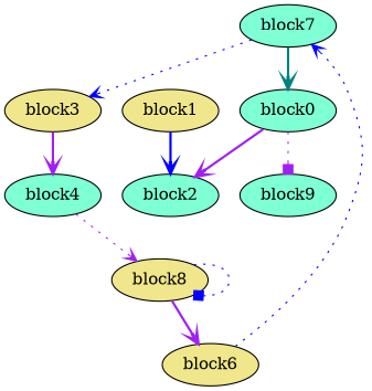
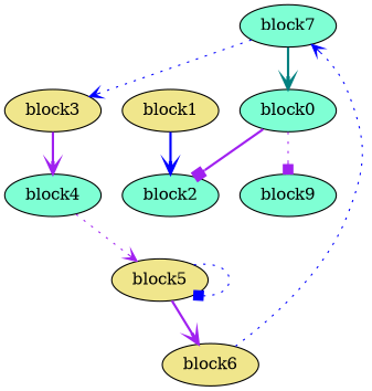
  digraph {
    splines=spline
    node [fillcolor=aquamarine style=filled]
    edge [arrowhead=vee color=purple freq=1 style=bold]
    block2
    block1 [fillcolor=khaki]
    block4
    block3 [fillcolor=khaki]
-   block5 [fillcolor=khaki label=block8]
+   block5 [fillcolor=khaki]
    block6 [fillcolor=khaki]
    block7
    n8 [label=block0]
    block9
    block1 -> block2 [color=blue]
    block4 -> block5 [freq=2352 style=dotted]
    block3 -> block4 [freq=784]
    block5 -> block5 [arrowhead=box color=blue freq=4704 style=dotted]
    block5 -> block6 [freq=2352]
    block6 -> block7 [color=blue freq=784 style=dotted]
    block7 -> block3 [color=blue freq=756 style=dotted]
    block7 -> n8 [color=teal freq=28]
-   n8 -> block2 [freq=27]
+   n8 -> block2 [arrowhead=box freq=27]
    n8 -> block9 [arrowhead=box style=dotted]
  }
